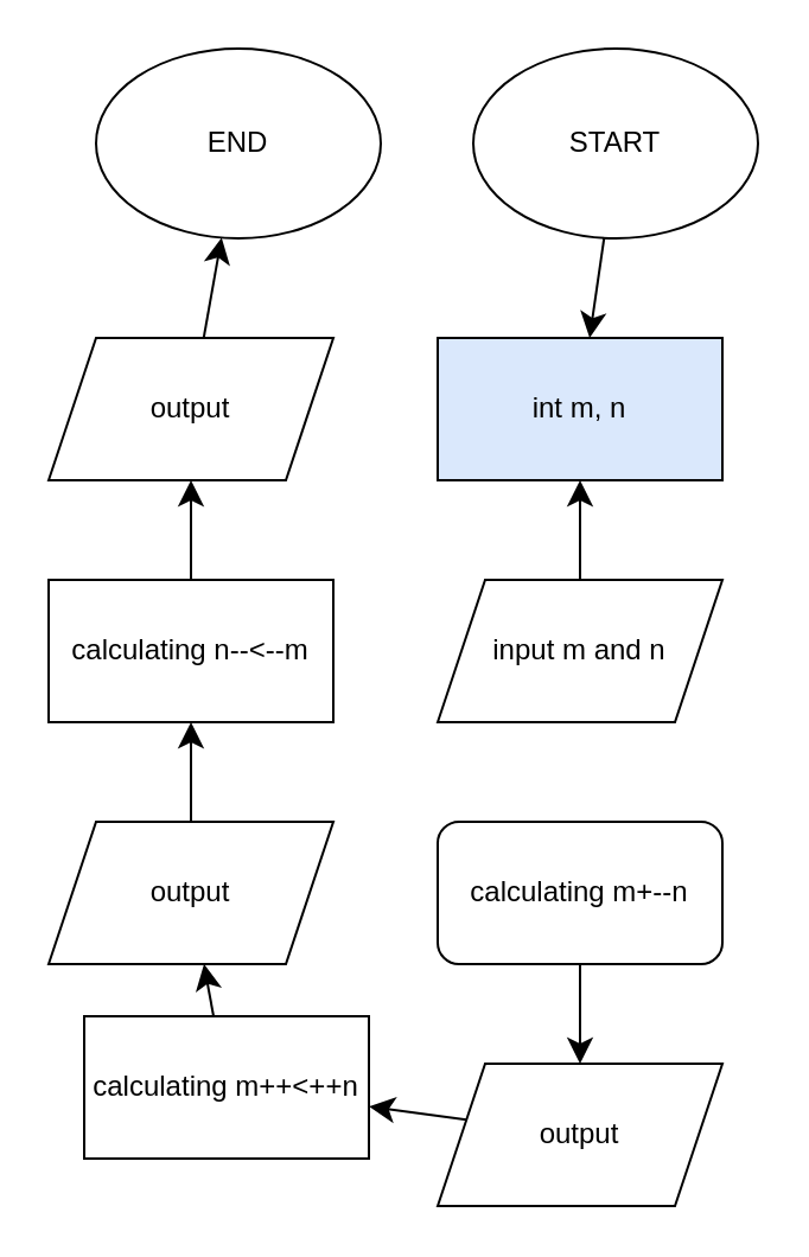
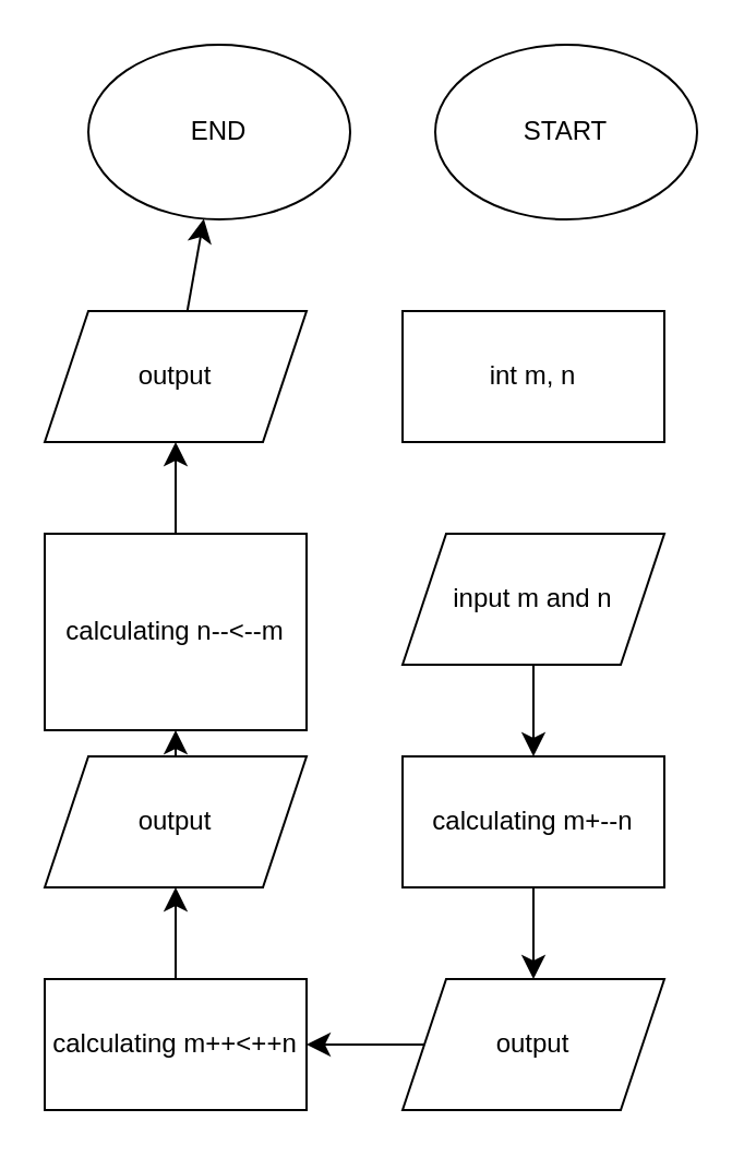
  <mxCell id="0" />
  <mxCell id="1" parent="0" />
- <mxCell id="2" value="" style="edgeStyle=none;curved=1;rounded=0;orthogonalLoop=1;jettySize=auto;html=1;fontSize=12;startSize=8;endSize=8;" edge="1" parent="1" source="3" target="4"><mxGeometry relative="1" as="geometry" /></mxCell>
  <mxCell id="3" value="START" style="ellipse;whiteSpace=wrap;html=1;" vertex="1" parent="1"><mxGeometry x="199" y="20" width="120" height="80" as="geometry" /></mxCell>
- <mxCell id="4" value="int m, n" style="whiteSpace=wrap;html=1;fillColor=#dae8fc;" vertex="1" parent="1"><mxGeometry x="184" y="142" width="120" height="60" as="geometry" /></mxCell>
- <mxCell id="5" value="" style="edgeStyle=none;curved=1;rounded=0;orthogonalLoop=1;jettySize=auto;html=1;fontSize=12;startSize=8;endSize=8;" edge="1" parent="1" source="6" target="4"><mxGeometry relative="1" as="geometry" /></mxCell>
+ <mxCell id="4" value="int m, n" style="whiteSpace=wrap;html=1;" vertex="1" parent="1"><mxGeometry x="184" y="142" width="120" height="60" as="geometry" /></mxCell>
+ <mxCell id="5" value="" style="edgeStyle=none;curved=1;rounded=0;orthogonalLoop=1;jettySize=auto;html=1;fontSize=12;startSize=8;endSize=8;" edge="1" parent="1" source="6" target="8"><mxGeometry relative="1" as="geometry" /></mxCell>
  <mxCell id="6" value="input m and n" style="shape=parallelogram;perimeter=parallelogramPerimeter;whiteSpace=wrap;html=1;fixedSize=1;" vertex="1" parent="1"><mxGeometry x="184" y="244" width="120" height="60" as="geometry" /></mxCell>
  <mxCell id="7" value="" style="edgeStyle=none;curved=1;rounded=0;orthogonalLoop=1;jettySize=auto;html=1;fontSize=12;startSize=8;endSize=8;" edge="1" parent="1" source="8" target="10"><mxGeometry relative="1" as="geometry" /></mxCell>
- <mxCell id="8" value="calculating m+--n" style="whiteSpace=wrap;html=1;rounded=1;" vertex="1" parent="1"><mxGeometry x="184" y="346" width="120" height="60" as="geometry" /></mxCell>
+ <mxCell id="8" value="calculating m+--n" style="whiteSpace=wrap;html=1;" vertex="1" parent="1"><mxGeometry x="184" y="346" width="120" height="60" as="geometry" /></mxCell>
  <mxCell id="9" value="" style="edgeStyle=none;curved=1;rounded=0;orthogonalLoop=1;jettySize=auto;html=1;fontSize=12;startSize=8;endSize=8;" edge="1" parent="1" source="10" target="12"><mxGeometry relative="1" as="geometry" /></mxCell>
  <mxCell id="10" value="output" style="shape=parallelogram;perimeter=parallelogramPerimeter;whiteSpace=wrap;html=1;fixedSize=1;" vertex="1" parent="1"><mxGeometry x="184" y="448" width="120" height="60" as="geometry" /></mxCell>
  <mxCell id="11" value="" style="edgeStyle=none;curved=1;rounded=0;orthogonalLoop=1;jettySize=auto;html=1;fontSize=12;startSize=8;endSize=8;" edge="1" parent="1" source="12" target="14"><mxGeometry relative="1" as="geometry" /></mxCell>
- <mxCell id="12" value="calculating m++&amp;lt;++n" style="whiteSpace=wrap;html=1;" vertex="1" parent="1"><mxGeometry x="35" y="428" width="120" height="60" as="geometry" /></mxCell>
+ <mxCell id="12" value="calculating m++&amp;lt;++n" style="whiteSpace=wrap;html=1;" vertex="1" parent="1"><mxGeometry x="20" y="448" width="120" height="60" as="geometry" /></mxCell>
  <mxCell id="13" value="" style="edgeStyle=none;curved=1;rounded=0;orthogonalLoop=1;jettySize=auto;html=1;fontSize=12;startSize=8;endSize=8;" edge="1" parent="1" source="14" target="16"><mxGeometry relative="1" as="geometry" /></mxCell>
  <mxCell id="14" value="output" style="shape=parallelogram;perimeter=parallelogramPerimeter;whiteSpace=wrap;html=1;fixedSize=1;" vertex="1" parent="1"><mxGeometry x="20" y="346" width="120" height="60" as="geometry" /></mxCell>
  <mxCell id="15" value="" style="edgeStyle=none;curved=1;rounded=0;orthogonalLoop=1;jettySize=auto;html=1;fontSize=12;startSize=8;endSize=8;" edge="1" parent="1" source="16" target="18"><mxGeometry relative="1" as="geometry" /></mxCell>
- <mxCell id="16" value="calculating n--&amp;lt;--m" style="whiteSpace=wrap;html=1;" vertex="1" parent="1"><mxGeometry x="20" y="244" width="120" height="60" as="geometry" /></mxCell>
+ <mxCell id="16" value="calculating n--&amp;lt;--m" style="whiteSpace=wrap;html=1;" vertex="1" parent="1"><mxGeometry x="20" y="244" width="120" height="90" as="geometry" /></mxCell>
  <mxCell id="17" style="edgeStyle=none;curved=1;rounded=0;orthogonalLoop=1;jettySize=auto;html=1;fontSize=12;startSize=8;endSize=8;" edge="1" parent="1" source="18" target="19"><mxGeometry relative="1" as="geometry" /></mxCell>
  <mxCell id="18" value="output" style="shape=parallelogram;perimeter=parallelogramPerimeter;whiteSpace=wrap;html=1;fixedSize=1;" vertex="1" parent="1"><mxGeometry x="20" y="142" width="120" height="60" as="geometry" /></mxCell>
  <mxCell id="19" value="END" style="ellipse;whiteSpace=wrap;html=1;" vertex="1" parent="1"><mxGeometry x="40" y="20" width="120" height="80" as="geometry" /></mxCell>
